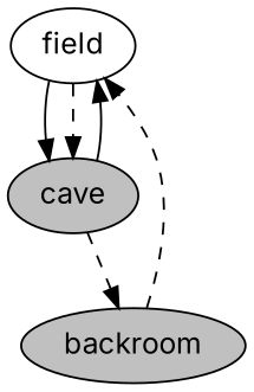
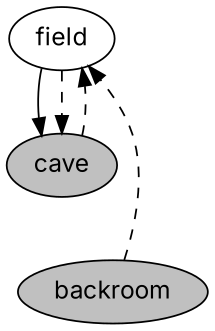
  digraph {
    fontname=Inter
    node [fillcolor=grey fontname=Inter style=filled]
    edge [fontname=Inter style=dashed]
    field [fillcolor=white]
    cave
    backroom
    field -> cave [style=""]
    field -> cave
-   cave -> field [style=""]
-   cave -> backroom
+   cave -> field
    backroom -> field
  }
